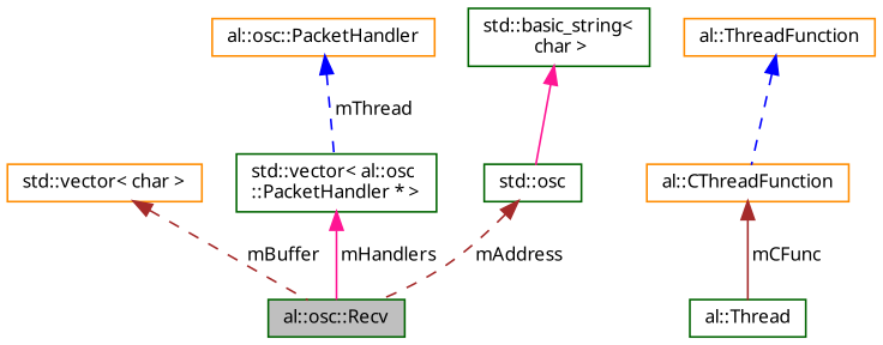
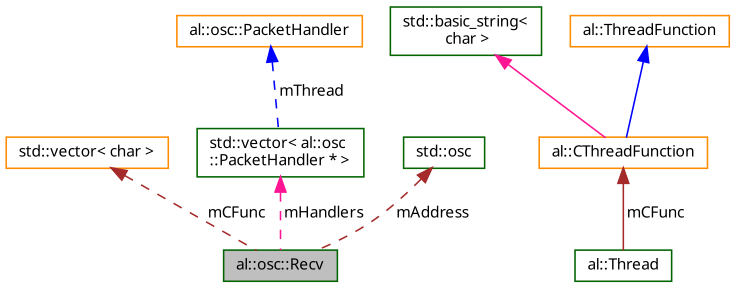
  digraph {
    node [color=darkgreen fontname="FreeSans.ttf" fontsize=10 shape=record]
    edge [color=brown dir=back fontname="FreeSans.ttf" fontsize=10 labelfontname="FreeSans.ttf" labelfontsize=10 style=dashed]
    n1 [fillcolor=grey75 fontcolor=black height=0.2 label="al::osc::Recv" style=filled width=0.4]
    n2 [color=darkorange height=0.2 label="std::vector\< char \>" width=0.4]
    n3 [height=0.2 label="std::vector\< al::osc\l::PacketHandler * \>" width=0.4]
    n4 [color=darkorange height=0.2 label="al::osc::PacketHandler" width=0.4]
    n5 [height=0.2 label="std::osc" width=0.4]
    n6 [height=0.2 label="std::basic_string\<\l char \>" width=0.4]
    n7 [height=0.2 label="al::Thread" width=0.4]
    n8 [color=darkorange height=0.2 label="al::CThreadFunction" width=0.4]
    n9 [color=darkorange height=0.2 label="al::ThreadFunction" width=0.4]
-   n2 -> n1 [label=" mBuffer"]
-   n3 -> n1 [color=deeppink label=" mHandlers" style=solid]
+   n2 -> n1 [label=" mCFunc"]
+   n3 -> n1 [color=deeppink label=" mHandlers"]
    n4 -> n3 [color=blue label=" mThread"]
    n5 -> n1 [label=" mAddress"]
-   n6 -> n5 [color=deeppink style=solid]
+   n6 -> n8 [color=deeppink style=solid]
    n8 -> n7 [label=" mCFunc" style=solid]
-   n9 -> n8 [color=blue]
+   n9 -> n8 [color=blue style=solid]
  }
